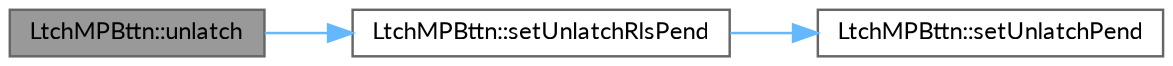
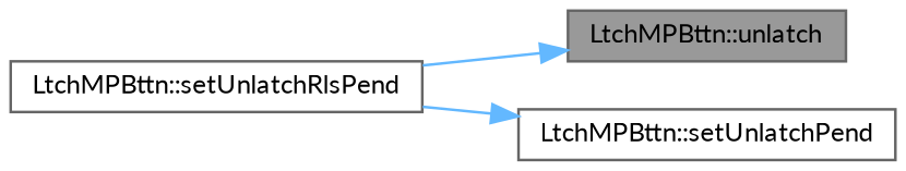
  digraph {
    fontname=Lato
    rankdir=LR
    node [color=grey40 fillcolor=white fontname=Lato fontsize=10 shape=box style=filled]
    edge [color=steelblue1 fontname=Lato fontsize=10 labelfontname=Helvetica labelfontsize=10 style=solid]
    n1 [color=gray40 fillcolor=grey60 fontcolor=black height=0.2 label="LtchMPBttn::unlatch" width=0.4]
    n2 [height=0.2 label="LtchMPBttn::setUnlatchRlsPend" width=0.4]
    n3 [height=0.2 label="LtchMPBttn::setUnlatchPend" width=0.4]
-   n1 -> n2
+   n2 -> n1
    n2 -> n3
  }
